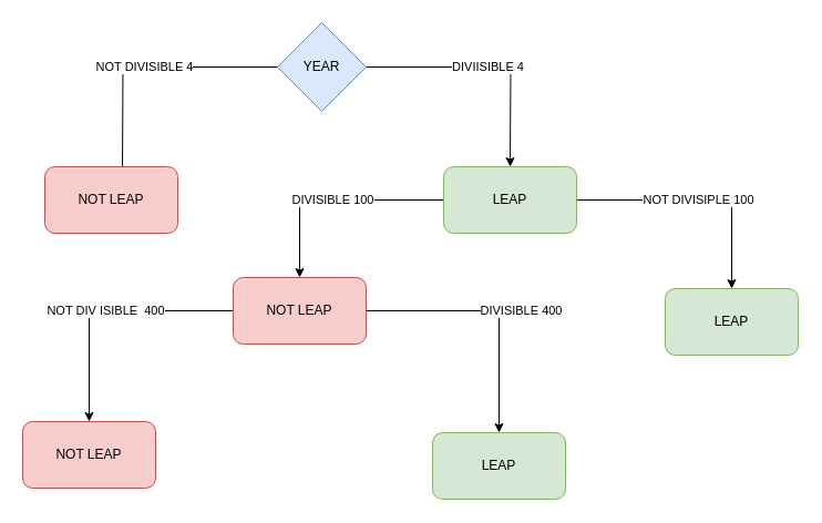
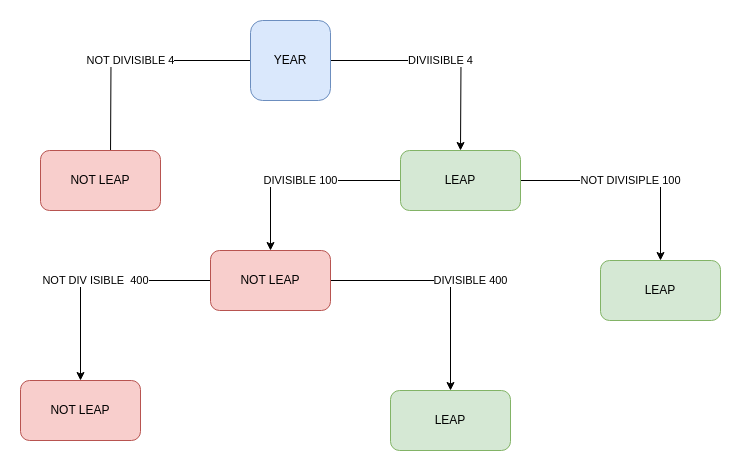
  <mxCell id="0" />
  <mxCell id="1" parent="0" />
  <mxCell id="2" value="DIVIISIBLE 4" style="edgeStyle=orthogonalEdgeStyle;rounded=0;orthogonalLoop=1;jettySize=auto;html=1;exitX=1;exitY=0.5;exitDx=0;exitDy=0;fontFamily=Helvetica;" edge="1" parent="1" source="4"><mxGeometry relative="1" as="geometry"><mxPoint x="460" y="150" as="targetPoint" /></mxGeometry></mxCell>
  <mxCell id="3" value="NOT DIVISIBLE 4" style="edgeStyle=orthogonalEdgeStyle;rounded=0;orthogonalLoop=1;jettySize=auto;html=1;exitX=0;exitY=0.5;exitDx=0;exitDy=0;fontFamily=Helvetica;" edge="1" parent="1" source="4"><mxGeometry relative="1" as="geometry"><mxPoint x="110" y="160" as="targetPoint" /></mxGeometry></mxCell>
- <mxCell id="4" value="YEAR" style="rhombus;whiteSpace=wrap;html=1;fillColor=#dae8fc;strokeColor=#6c8ebf;" vertex="1" parent="1"><mxGeometry x="250" y="20" width="80" height="80" as="geometry" /></mxCell>
+ <mxCell id="4" value="YEAR" style="whiteSpace=wrap;html=1;fillColor=#dae8fc;strokeColor=#6c8ebf;rounded=1;" vertex="1" parent="1"><mxGeometry x="250" y="20" width="80" height="80" as="geometry" /></mxCell>
  <mxCell id="5" value="NOT DIVISIPLE 100" style="edgeStyle=orthogonalEdgeStyle;rounded=0;orthogonalLoop=1;jettySize=auto;html=1;fontFamily=Helvetica;" edge="1" parent="1" source="7" target="9"><mxGeometry relative="1" as="geometry" /></mxCell>
  <mxCell id="6" value="DIVISIBLE 100" style="edgeStyle=orthogonalEdgeStyle;rounded=0;orthogonalLoop=1;jettySize=auto;html=1;fontFamily=Helvetica;" edge="1" parent="1" source="7" target="12"><mxGeometry relative="1" as="geometry" /></mxCell>
  <mxCell id="7" value="LEAP" style="rounded=1;whiteSpace=wrap;html=1;fillColor=#d5e8d4;strokeColor=#82b366;" vertex="1" parent="1"><mxGeometry x="400" y="150" width="120" height="60" as="geometry" /></mxCell>
  <mxCell id="8" value="NOT LEAP" style="rounded=1;whiteSpace=wrap;html=1;fontFamily=Helvetica;fillColor=#f8cecc;strokeColor=#b85450;" vertex="1" parent="1"><mxGeometry x="40" y="150" width="120" height="60" as="geometry" /></mxCell>
  <mxCell id="9" value="LEAP" style="whiteSpace=wrap;html=1;rounded=1;fillColor=#d5e8d4;strokeColor=#82b366;" vertex="1" parent="1"><mxGeometry x="600" y="260" width="120" height="60" as="geometry" /></mxCell>
  <mxCell id="10" value="DIVISIBLE 400" style="edgeStyle=orthogonalEdgeStyle;rounded=0;orthogonalLoop=1;jettySize=auto;html=1;fontFamily=Helvetica;" edge="1" parent="1" source="12" target="13"><mxGeometry x="0.043" y="20" relative="1" as="geometry"><mxPoint as="offset" /></mxGeometry></mxCell>
  <mxCell id="11" value="NOT DIV ISIBLE&amp;nbsp; 400" style="edgeStyle=orthogonalEdgeStyle;rounded=0;orthogonalLoop=1;jettySize=auto;html=1;fontFamily=Helvetica;" edge="1" parent="1" source="12" target="14"><mxGeometry relative="1" as="geometry" /></mxCell>
  <mxCell id="12" value="NOT LEAP" style="whiteSpace=wrap;html=1;rounded=1;fillColor=#f8cecc;strokeColor=#b85450;" vertex="1" parent="1"><mxGeometry x="210" y="250" width="120" height="60" as="geometry" /></mxCell>
  <mxCell id="13" value="LEAP" style="whiteSpace=wrap;html=1;rounded=1;fillColor=#d5e8d4;strokeColor=#82b366;" vertex="1" parent="1"><mxGeometry x="390" y="390" width="120" height="60" as="geometry" /></mxCell>
  <mxCell id="14" value="NOT LEAP" style="whiteSpace=wrap;html=1;rounded=1;fillColor=#f8cecc;strokeColor=#b85450;" vertex="1" parent="1"><mxGeometry x="20" y="380" width="120" height="60" as="geometry" /></mxCell>
